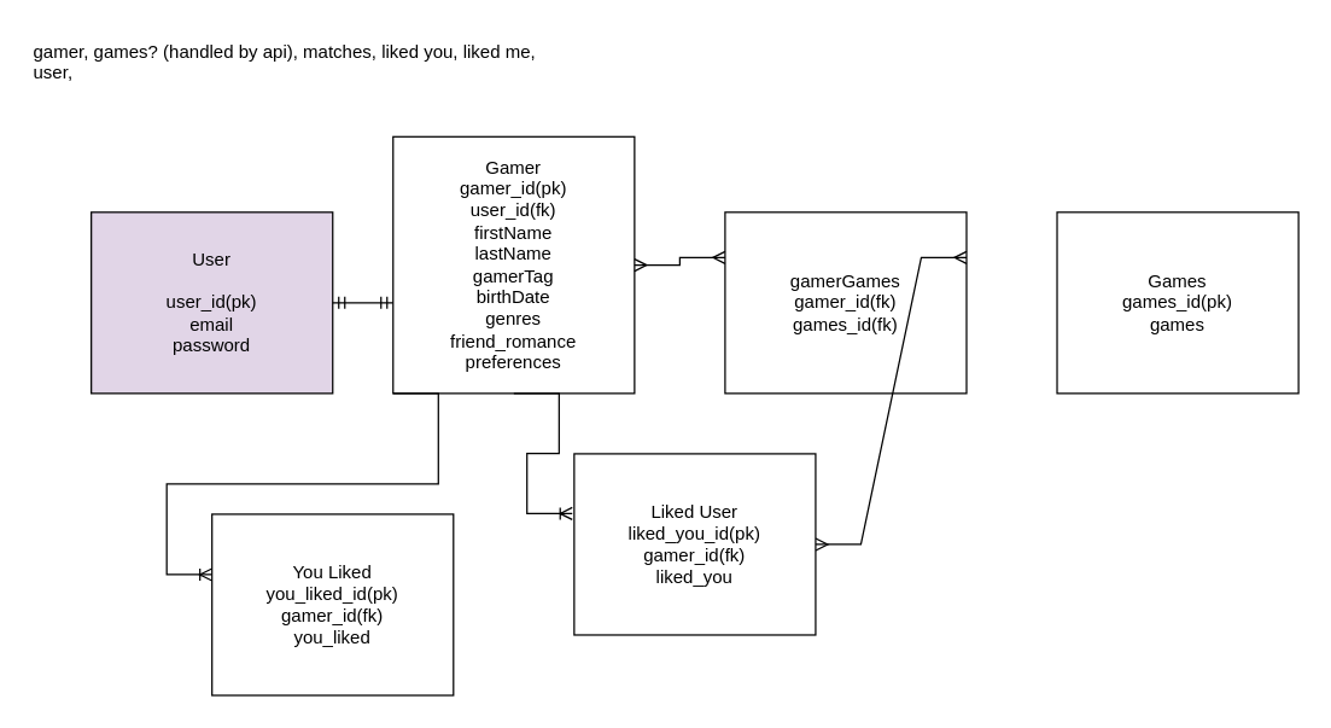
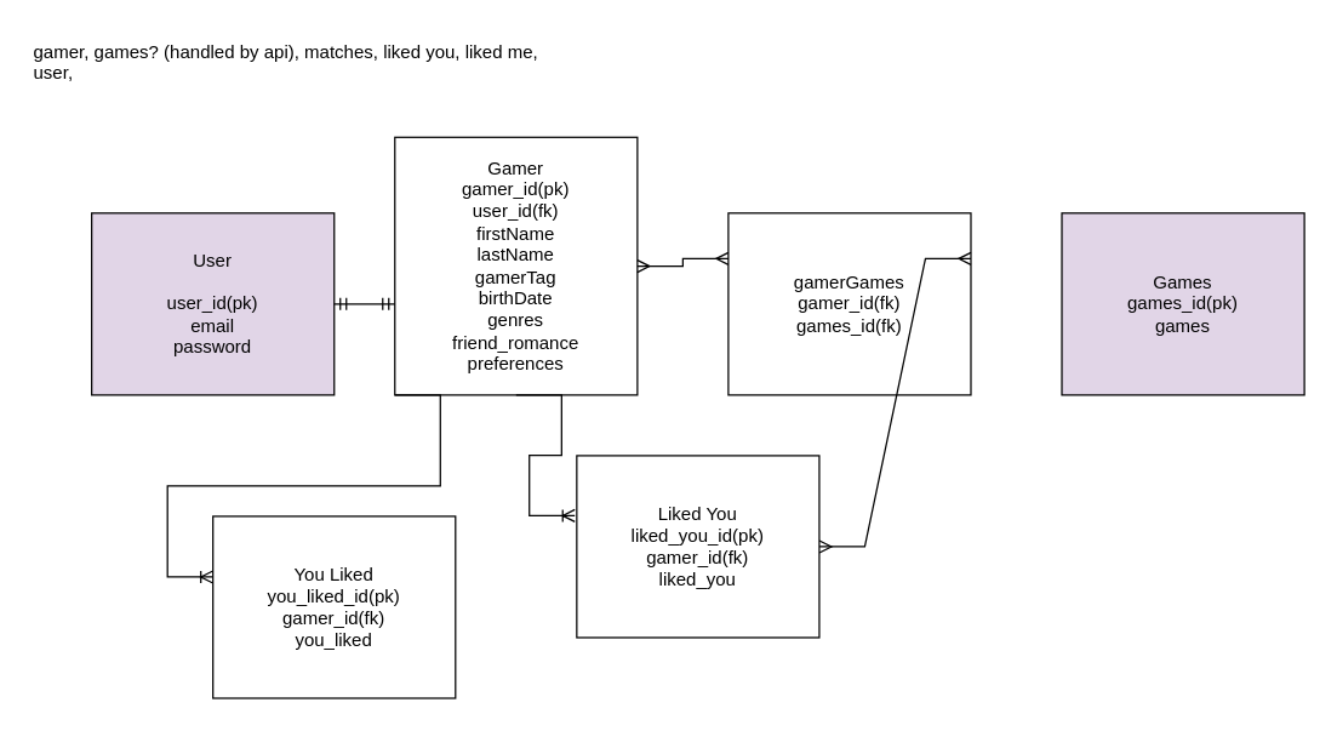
  <mxCell id="0" />
  <mxCell id="1" parent="0" />
  <mxCell id="2" value="&lt;span id=&quot;docs-internal-guid-e8bd23b9-7fff-a295-cead-702f7f2e3db3&quot;&gt;&lt;/span&gt;&lt;span id=&quot;docs-internal-guid-e8bd23b9-7fff-a295-cead-702f7f2e3db3&quot;&gt;&lt;/span&gt;" style="text;html=1;align=center;verticalAlign=middle;resizable=0;points=[];autosize=1;strokeColor=none;fillColor=none;" vertex="1" parent="1"><mxGeometry x="240" y="60" width="20" height="10" as="geometry" /></mxCell>
  <mxCell id="3" value="gamer, games? (handled by api), matches, liked you, liked me, user," style="text;whiteSpace=wrap;html=1;" vertex="1" parent="1"><mxGeometry width="360" height="40" as="geometry" x="20" y="20" /></mxCell>
  <mxCell id="4" value="User&lt;br&gt;&lt;br&gt;user_id(pk)&lt;br&gt;&lt;div style=&quot;&quot;&gt;email&lt;/div&gt;&lt;div style=&quot;&quot;&gt;password&lt;/div&gt;" style="rounded=0;whiteSpace=wrap;html=1;align=center;fillColor=#e1d5e7;" vertex="1" parent="1"><mxGeometry x="60" y="140" width="160" height="120" as="geometry" /></mxCell>
  <mxCell id="5" value="Gamer&lt;br&gt;gamer_id(pk)&lt;br&gt;user_id(fk)&lt;br&gt;firstName&lt;br&gt;lastName&lt;br&gt;gamerTag&lt;br&gt;birthDate&lt;br&gt;genres&lt;br&gt;friend_romance&lt;br&gt;preferences" style="rounded=0;whiteSpace=wrap;html=1;" vertex="1" parent="1"><mxGeometry x="260" y="90" width="160" height="170" as="geometry" /></mxCell>
- <mxCell id="6" value="Games&lt;br&gt;games_id(pk)&lt;br&gt;games" style="rounded=0;whiteSpace=wrap;html=1;" vertex="1" parent="1"><mxGeometry x="700" y="140" width="160" height="120" as="geometry" /></mxCell>
+ <mxCell id="6" value="Games&lt;br&gt;games_id(pk)&lt;br&gt;games" style="rounded=0;whiteSpace=wrap;html=1;fillColor=#e1d5e7;" vertex="1" parent="1"><mxGeometry x="700" y="140" width="160" height="120" as="geometry" /></mxCell>
  <mxCell id="7" value="gamerGames&lt;br&gt;gamer_id(fk)&lt;br&gt;games_id(fk)" style="rounded=0;whiteSpace=wrap;html=1;" vertex="1" parent="1"><mxGeometry x="480" y="140" width="160" height="120" as="geometry" /></mxCell>
  <mxCell id="8" value="" style="edgeStyle=entityRelationEdgeStyle;fontSize=12;html=1;endArrow=ERmany;startArrow=ERmany;rounded=0;exitX=1;exitY=0.5;exitDx=0;exitDy=0;entryX=0;entryY=0.25;entryDx=0;entryDy=0;" edge="1" parent="1" source="5" target="7"><mxGeometry width="100" height="100" relative="1" as="geometry"><mxPoint x="380" y="440" as="sourcePoint" /><mxPoint x="480" y="340" as="targetPoint" /></mxGeometry></mxCell>
  <mxCell id="9" value="" style="edgeStyle=entityRelationEdgeStyle;fontSize=12;html=1;endArrow=ERmany;startArrow=ERmany;rounded=0;exitX=1;exitY=0.25;exitDx=0;exitDy=0;" edge="1" parent="1" source="7" target="13"><mxGeometry width="100" height="100" relative="1" as="geometry"><mxPoint x="640" y="340" as="sourcePoint" /><mxPoint x="740" y="240" as="targetPoint" /></mxGeometry></mxCell>
  <mxCell id="10" value="" style="edgeStyle=entityRelationEdgeStyle;fontSize=12;html=1;endArrow=ERmandOne;startArrow=ERmandOne;rounded=0;exitX=1;exitY=0.5;exitDx=0;exitDy=0;" edge="1" parent="1" source="4"><mxGeometry width="100" height="100" relative="1" as="geometry"><mxPoint x="310" y="400" as="sourcePoint" /><mxPoint x="260" y="200" as="targetPoint" /></mxGeometry></mxCell>
  <mxCell id="11" value="You Liked&lt;br&gt;you_liked_id(pk)&lt;br&gt;gamer_id(fk)&lt;br&gt;you_liked" style="rounded=0;whiteSpace=wrap;html=1;" vertex="1" parent="1"><mxGeometry x="140" y="340" width="160" height="120" as="geometry" /></mxCell>
  <mxCell id="12" value="" style="edgeStyle=entityRelationEdgeStyle;fontSize=12;html=1;endArrow=ERoneToMany;rounded=0;" edge="1" parent="1"><mxGeometry width="100" height="100" relative="1" as="geometry"><mxPoint x="260" y="260" as="sourcePoint" /><mxPoint x="140" y="380" as="targetPoint" /></mxGeometry></mxCell>
- <mxCell id="13" value="Liked User&lt;br&gt;liked_you_id(pk)&lt;br&gt;gamer_id(fk)&lt;br&gt;liked_you" style="rounded=0;whiteSpace=wrap;html=1;" vertex="1" parent="1"><mxGeometry x="380" y="300" width="160" height="120" as="geometry" /></mxCell>
+ <mxCell id="13" value="Liked You&lt;br&gt;liked_you_id(pk)&lt;br&gt;gamer_id(fk)&lt;br&gt;liked_you" style="rounded=0;whiteSpace=wrap;html=1;" vertex="1" parent="1"><mxGeometry x="380" y="300" width="160" height="120" as="geometry" /></mxCell>
  <mxCell id="14" value="" style="edgeStyle=entityRelationEdgeStyle;fontSize=12;html=1;endArrow=ERoneToMany;rounded=0;entryX=-0.008;entryY=0.33;entryDx=0;entryDy=0;entryPerimeter=0;exitX=0.5;exitY=1;exitDx=0;exitDy=0;" edge="1" parent="1" source="5" target="13"><mxGeometry width="100" height="100" relative="1" as="geometry"><mxPoint x="350" y="320" as="sourcePoint" /><mxPoint x="50" y="520" as="targetPoint" /></mxGeometry></mxCell>
